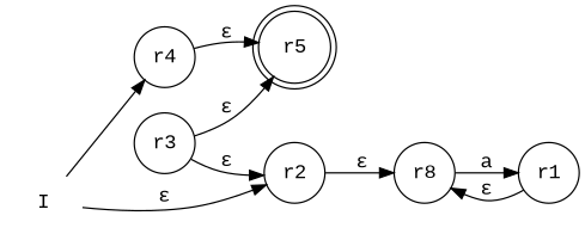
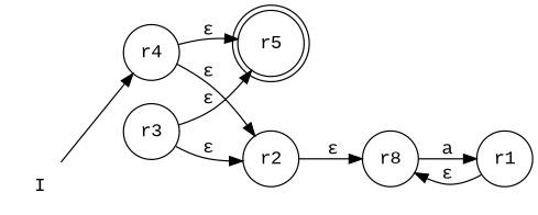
  digraph {
    fontname="Liberation Mono"
    rankdir=LR
    node [fontname="Liberation Mono" shape=circle]
    edge [fontname="Liberation Mono"]
    n1 [label=r8]
    r1
    r3
    r2
    r5 [shape=doublecircle]
    r4
    I [shape=plaintext]
    n1 -> r1 [label=a peripheries=4]
    r1 -> n1 [label="&epsilon;"]
    r3 -> r2 [label="&epsilon;"]
    r3 -> r5 [label="&epsilon;" peripheries=4]
    r2 -> n1 [label="&epsilon;"]
-   I -> r2 [label="&epsilon;"]
+   r4 -> r2 [label="&epsilon;"]
    r4 -> r5 [label="&epsilon;" peripheries=4]
    I -> r4
  }
